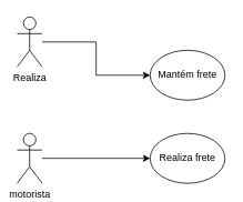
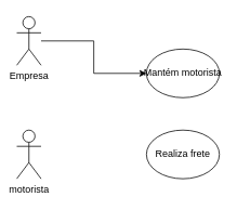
  <mxCell id="0" />
  <mxCell id="1" parent="0" />
  <mxCell id="2" style="edgeStyle=orthogonalEdgeStyle;rounded=0;orthogonalLoop=1;jettySize=auto;html=1;" edge="1" parent="1" source="3" target="4"><mxGeometry relative="1" as="geometry" /></mxCell>
- <mxCell id="3" value="Realiza" style="shape=umlActor;verticalLabelPosition=bottom;verticalAlign=top;html=1;outlineConnect=0;" vertex="1" parent="1"><mxGeometry x="20" y="20" width="30" height="60" as="geometry" /></mxCell>
- <mxCell id="4" value="Mantém&amp;nbsp;frete" style="ellipse;whiteSpace=wrap;html=1;" vertex="1" parent="1"><mxGeometry x="180" y="60" width="90" height="60" as="geometry" /></mxCell>
- <mxCell id="5" style="edgeStyle=orthogonalEdgeStyle;rounded=0;orthogonalLoop=1;jettySize=auto;html=1;" edge="1" parent="1" source="6" target="7"><mxGeometry relative="1" as="geometry" /></mxCell>
+ <mxCell id="3" value="Empresa" style="shape=umlActor;verticalLabelPosition=bottom;verticalAlign=top;html=1;outlineConnect=0;" vertex="1" parent="1"><mxGeometry x="20" y="20" width="30" height="60" as="geometry" /></mxCell>
+ <mxCell id="4" value="Mantém&amp;nbsp;motorista" style="ellipse;whiteSpace=wrap;html=1;" vertex="1" parent="1"><mxGeometry x="180" y="60" width="90" height="60" as="geometry" /></mxCell>
  <mxCell id="6" value="motorista" style="shape=umlActor;verticalLabelPosition=bottom;verticalAlign=top;html=1;outlineConnect=0;" vertex="1" parent="1"><mxGeometry x="20" y="160" width="30" height="60" as="geometry" /></mxCell>
  <mxCell id="7" value="Realiza frete" style="ellipse;whiteSpace=wrap;html=1;" vertex="1" parent="1"><mxGeometry x="180" y="160" width="90" height="60" as="geometry" /></mxCell>
